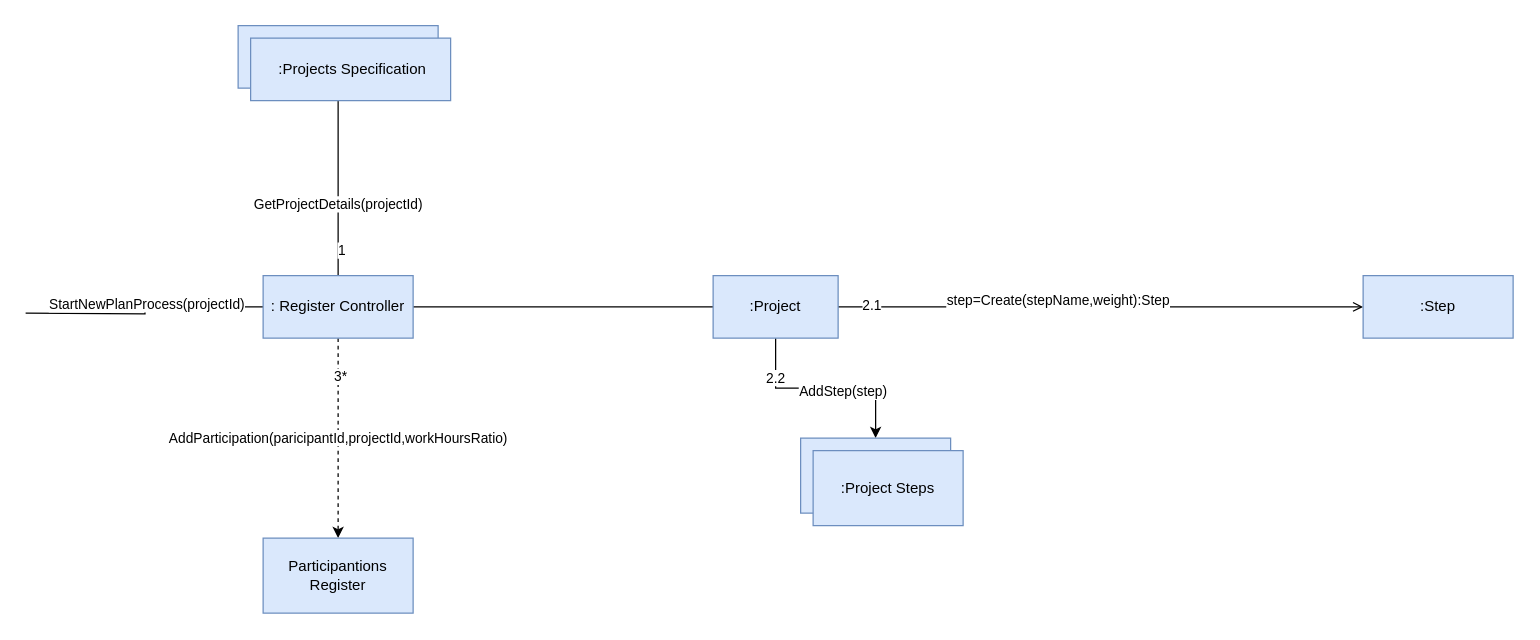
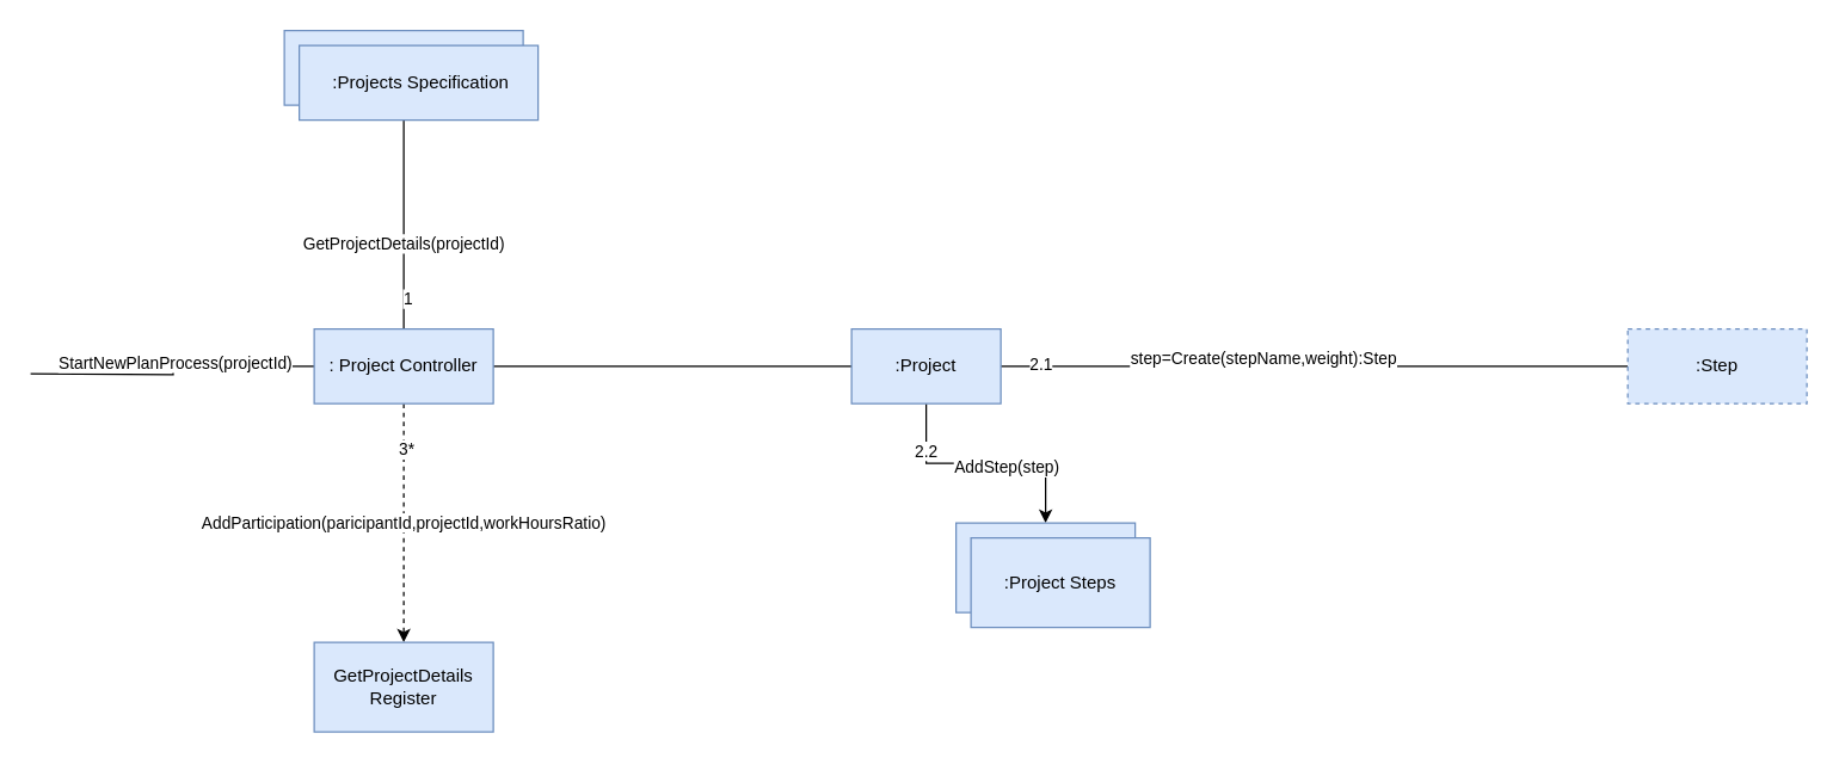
  <mxCell id="0" />
  <mxCell id="1" parent="0" />
  <mxCell id="2" style="edgeStyle=orthogonalEdgeStyle;rounded=0;orthogonalLoop=1;jettySize=auto;html=1;exitX=0;exitY=0.5;exitDx=0;exitDy=0;endArrow=none;endFill=0;" edge="1" parent="1" source="10"><mxGeometry relative="1" as="geometry"><mxPoint x="20" y="250" as="targetPoint" /></mxGeometry></mxCell>
  <mxCell id="3" value="StartNewPlanProcess(projectId)" style="edgeLabel;html=1;align=center;verticalAlign=middle;resizable=0;points=[];" vertex="1" connectable="0" parent="2"><mxGeometry x="-0.038" y="-3" relative="1" as="geometry"><mxPoint as="offset" /></mxGeometry></mxCell>
  <mxCell id="4" value="" style="edgeStyle=orthogonalEdgeStyle;rounded=0;orthogonalLoop=1;jettySize=auto;html=1;endArrow=none;endFill=0;" edge="1" parent="1" source="10" target="23"><mxGeometry relative="1" as="geometry" /></mxCell>
  <mxCell id="5" value="GetProjectDetails(projectId)" style="edgeLabel;html=1;align=center;verticalAlign=middle;resizable=0;points=[];" vertex="1" connectable="0" parent="4"><mxGeometry x="-0.229" y="1" relative="1" as="geometry"><mxPoint as="offset" /></mxGeometry></mxCell>
  <mxCell id="6" value="1" style="edgeLabel;html=1;align=center;verticalAlign=middle;resizable=0;points=[];" vertex="1" connectable="0" parent="4"><mxGeometry x="-0.718" y="-2" relative="1" as="geometry"><mxPoint as="offset" /></mxGeometry></mxCell>
  <mxCell id="7" value="" style="edgeStyle=orthogonalEdgeStyle;rounded=0;orthogonalLoop=1;jettySize=auto;html=1;endArrow=none;endFill=0;" edge="1" parent="1" source="10" target="17"><mxGeometry relative="1" as="geometry" /></mxCell>
  <mxCell id="8" value="AddParticipation(paricipantId,projectId,workHoursRatio)" style="edgeStyle=orthogonalEdgeStyle;rounded=0;orthogonalLoop=1;jettySize=auto;html=1;dashed=1;" edge="1" parent="1" source="10" target="25"><mxGeometry relative="1" as="geometry" /></mxCell>
  <mxCell id="9" value="3*" style="edgeLabel;html=1;align=center;verticalAlign=middle;resizable=0;points=[];" vertex="1" connectable="0" parent="8"><mxGeometry x="-0.631" y="1" relative="1" as="geometry"><mxPoint as="offset" /></mxGeometry></mxCell>
- <mxCell id="10" value=": Register Controller" style="rounded=0;whiteSpace=wrap;html=1;fillColor=#dae8fc;strokeColor=#6c8ebf;" vertex="1" parent="1"><mxGeometry x="210" y="220" width="120" height="50" as="geometry" /></mxCell>
- <mxCell id="11" value="" style="edgeStyle=orthogonalEdgeStyle;rounded=0;orthogonalLoop=1;jettySize=auto;html=1;endArrow=open;endFill=0;" edge="1" parent="1" source="17" target="18"><mxGeometry relative="1" as="geometry" /></mxCell>
+ <mxCell id="10" value=": Project Controller" style="rounded=0;whiteSpace=wrap;html=1;fillColor=#dae8fc;strokeColor=#6c8ebf;" vertex="1" parent="1"><mxGeometry x="210" y="220" width="120" height="50" as="geometry" /></mxCell>
+ <mxCell id="11" value="" style="edgeStyle=orthogonalEdgeStyle;rounded=0;orthogonalLoop=1;jettySize=auto;html=1;endArrow=none;endFill=0;" edge="1" parent="1" source="17" target="18"><mxGeometry relative="1" as="geometry" /></mxCell>
  <mxCell id="12" value="step=Create(stepName,weight):Step" style="edgeLabel;html=1;align=center;verticalAlign=middle;resizable=0;points=[];" vertex="1" connectable="0" parent="11"><mxGeometry x="-0.165" y="6" relative="1" as="geometry"><mxPoint as="offset" /></mxGeometry></mxCell>
  <mxCell id="13" value="2.1" style="edgeLabel;html=1;align=center;verticalAlign=middle;resizable=0;points=[];" vertex="1" connectable="0" parent="11"><mxGeometry x="-0.876" y="2" relative="1" as="geometry"><mxPoint as="offset" /></mxGeometry></mxCell>
  <mxCell id="14" value="" style="edgeStyle=orthogonalEdgeStyle;rounded=0;orthogonalLoop=1;jettySize=auto;html=1;" edge="1" parent="1" source="17" target="20"><mxGeometry relative="1" as="geometry" /></mxCell>
  <mxCell id="15" value="AddStep(step)" style="edgeLabel;html=1;align=center;verticalAlign=middle;resizable=0;points=[];" vertex="1" connectable="0" parent="14"><mxGeometry x="0.168" y="-2" relative="1" as="geometry"><mxPoint as="offset" /></mxGeometry></mxCell>
  <mxCell id="16" value="2.2" style="edgeLabel;html=1;align=center;verticalAlign=middle;resizable=0;points=[];" vertex="1" connectable="0" parent="14"><mxGeometry x="-0.615" y="-1" relative="1" as="geometry"><mxPoint as="offset" /></mxGeometry></mxCell>
  <mxCell id="17" value=":Project" style="whiteSpace=wrap;html=1;rounded=0;fillColor=#dae8fc;strokeColor=#6c8ebf;" vertex="1" parent="1"><mxGeometry x="570" y="220" width="100" height="50" as="geometry" /></mxCell>
- <mxCell id="18" value=":Step" style="whiteSpace=wrap;html=1;rounded=0;fillColor=#dae8fc;strokeColor=#6c8ebf;" vertex="1" parent="1"><mxGeometry x="1090" y="220" width="120" height="50" as="geometry" /></mxCell>
+ <mxCell id="18" value=":Step" style="whiteSpace=wrap;html=1;rounded=0;fillColor=#dae8fc;strokeColor=#6c8ebf;dashed=1;" vertex="1" parent="1"><mxGeometry x="1090" y="220" width="120" height="50" as="geometry" /></mxCell>
  <mxCell id="19" value="" style="group" vertex="1" connectable="0" parent="1"><mxGeometry x="640" y="350" width="130" height="70" as="geometry" /></mxCell>
  <mxCell id="20" value=":Project Steps" style="whiteSpace=wrap;html=1;rounded=0;fillColor=#dae8fc;strokeColor=#6c8ebf;" vertex="1" parent="19"><mxGeometry width="120" height="60" as="geometry" /></mxCell>
  <mxCell id="21" value=":Project Steps" style="whiteSpace=wrap;html=1;rounded=0;fillColor=#dae8fc;strokeColor=#6c8ebf;" vertex="1" parent="19"><mxGeometry x="10" y="10" width="120" height="60" as="geometry" /></mxCell>
  <mxCell id="22" value="" style="group" vertex="1" connectable="0" parent="1"><mxGeometry x="190" y="20" width="170" height="60" as="geometry" /></mxCell>
  <mxCell id="23" value="&amp;nbsp;:Projects Specification" style="whiteSpace=wrap;html=1;rounded=0;fillColor=#dae8fc;strokeColor=#6c8ebf;" vertex="1" parent="22"><mxGeometry width="160" height="50" as="geometry" /></mxCell>
  <mxCell id="24" value="&amp;nbsp;:Projects Specification" style="whiteSpace=wrap;html=1;rounded=0;fillColor=#dae8fc;strokeColor=#6c8ebf;" vertex="1" parent="22"><mxGeometry x="10" y="10" width="160" height="50" as="geometry" /></mxCell>
- <mxCell id="25" value="Participantions Register" style="whiteSpace=wrap;html=1;fillColor=#dae8fc;strokeColor=#6c8ebf;rounded=0;" vertex="1" parent="1"><mxGeometry x="210" y="430" width="120" height="60" as="geometry" /></mxCell>
+ <mxCell id="25" value="GetProjectDetails Register" style="whiteSpace=wrap;html=1;fillColor=#dae8fc;strokeColor=#6c8ebf;rounded=0;" vertex="1" parent="1"><mxGeometry x="210" y="430" width="120" height="60" as="geometry" /></mxCell>
